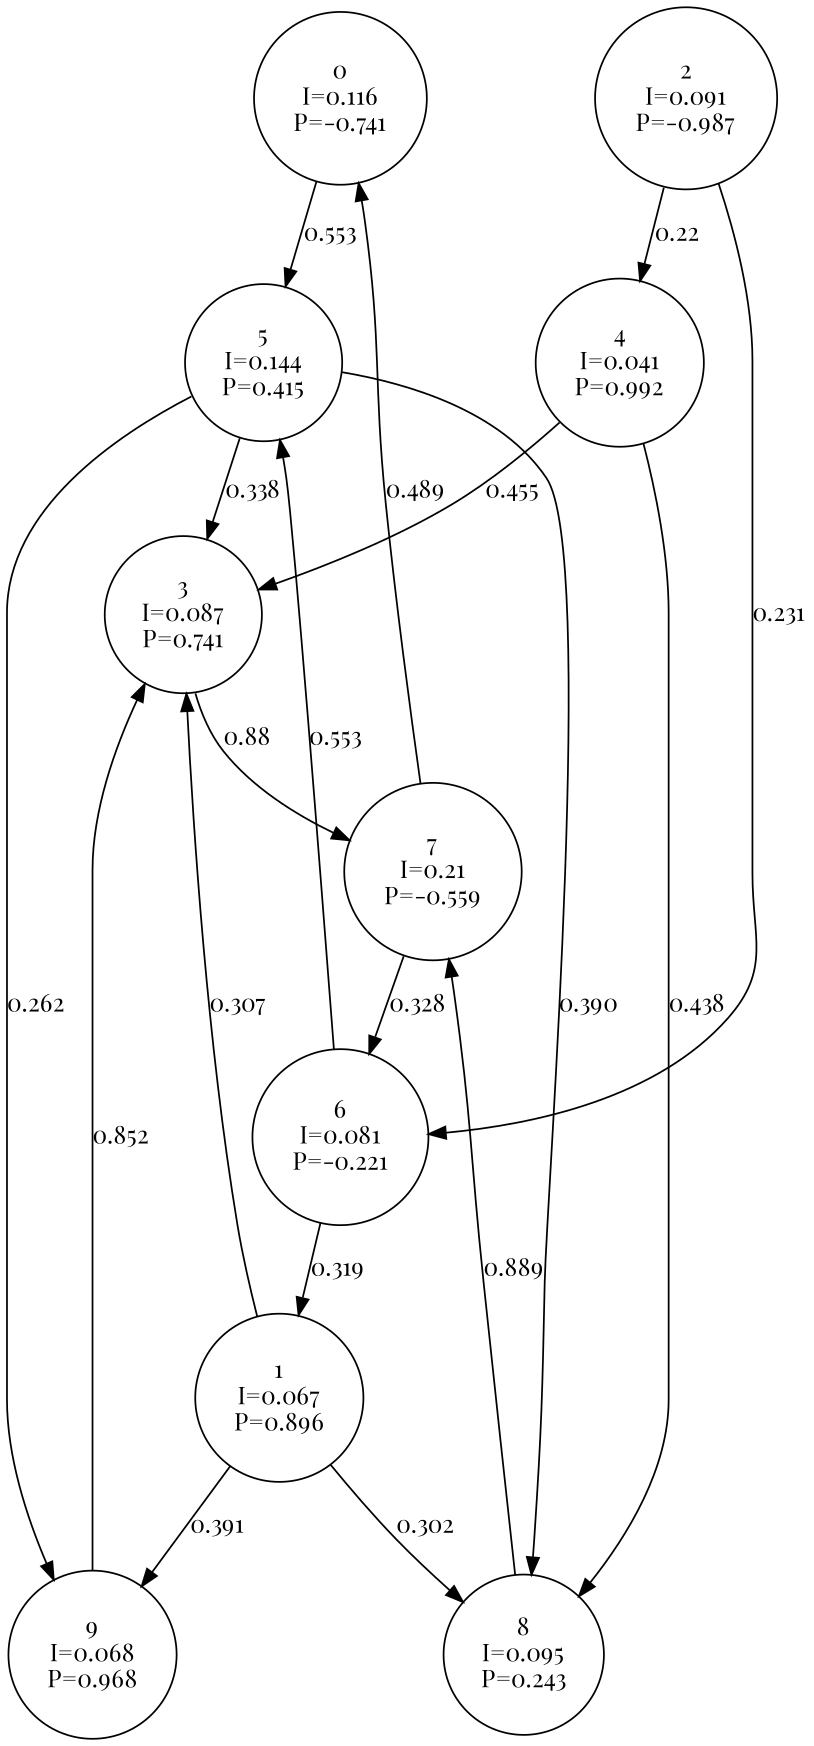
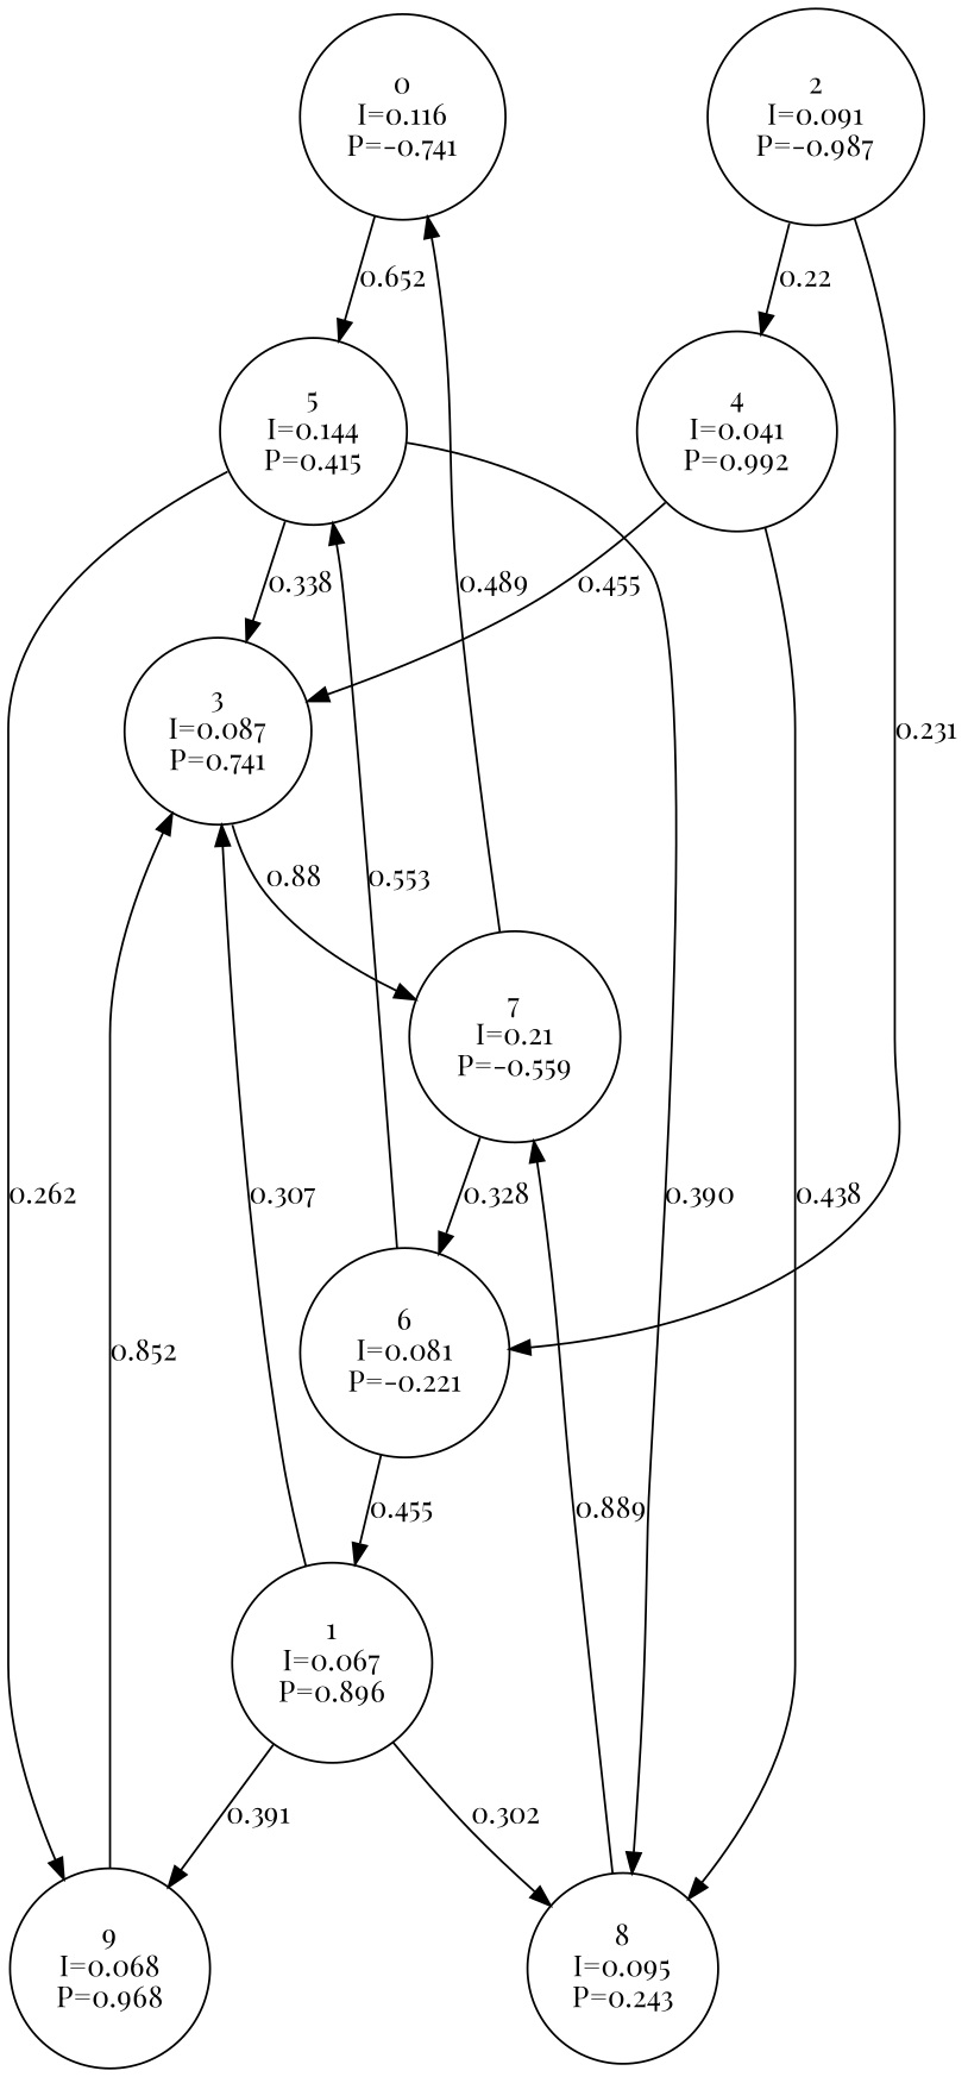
  digraph {
    fontname="Playfair Display"
    node [fontname="Playfair Display" shape=circle]
    edge [fontname="Playfair Display"]
    n1 [label="0\nI=0.116\nP=-0.741"]
    n2 [label="5\nI=0.144\nP=0.415"]
    n3 [label="1\nI=0.067\nP=0.896"]
    n4 [label="3\nI=0.087\nP=0.741"]
    n5 [label="8\nI=0.095\nP=0.243"]
    n6 [label="9\nI=0.068\nP=0.968"]
    n7 [label="7\nI=0.21\nP=-0.559"]
    n8 [label="6\nI=0.081\nP=-0.221"]
    n9 [label="2\nI=0.091\nP=-0.987"]
    n10 [label="4\nI=0.041\nP=0.992"]
-   n1 -> n2 [label=0.553]
+   n1 -> n2 [label=0.652]
    n2 -> n4 [label=0.338]
    n2 -> n5 [label=0.390]
    n2 -> n6 [label=0.262]
    n3 -> n4 [label=0.307]
    n3 -> n5 [label=0.302]
    n3 -> n6 [label=0.391]
    n4 -> n7 [label=0.88]
    n5 -> n7 [label=0.889]
    n6 -> n4 [label=0.852]
    n7 -> n1 [label=0.489]
    n7 -> n8 [label=0.328]
    n8 -> n2 [label=0.553]
-   n8 -> n3 [label=0.319]
+   n8 -> n3 [label=0.455]
    n9 -> n8 [label=0.231]
    n9 -> n10 [label=0.22]
    n10 -> n4 [label=0.455]
    n10 -> n5 [label=0.438]
  }
